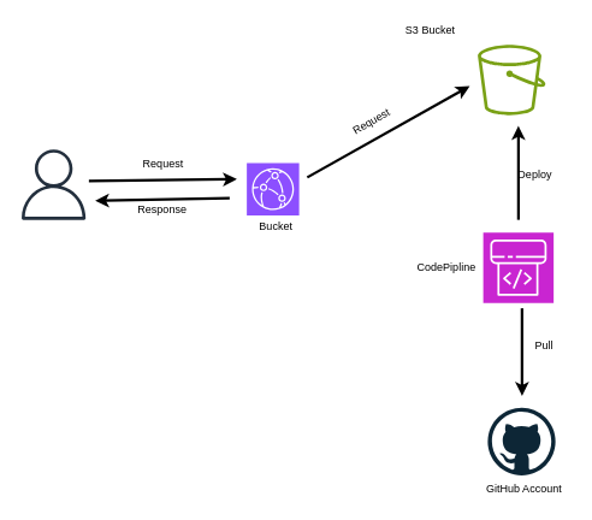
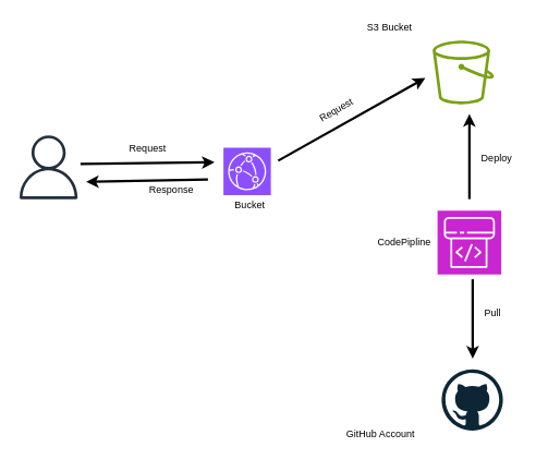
  <mxCell id="0" />
  <mxCell id="1" parent="0" />
  <mxCell id="2" value="" style="sketch=0;points=[[0,0,0],[0.25,0,0],[0.5,0,0],[0.75,0,0],[1,0,0],[0,1,0],[0.25,1,0],[0.5,1,0],[0.75,1,0],[1,1,0],[0,0.25,0],[0,0.5,0],[0,0.75,0],[1,0.25,0],[1,0.5,0],[1,0.75,0]];outlineConnect=0;fontColor=#232F3E;fillColor=#8C4FFF;strokeColor=#ffffff;dashed=0;verticalLabelPosition=bottom;verticalAlign=top;align=center;html=1;fontSize=12;fontStyle=0;aspect=fixed;shape=mxgraph.aws4.resourceIcon;resIcon=mxgraph.aws4.cloudfront;" vertex="1" parent="1"><mxGeometry x="273" y="180" width="58" height="58" as="geometry" /></mxCell>
  <mxCell id="3" value="" style="sketch=0;outlineConnect=0;fontColor=#232F3E;gradientColor=none;fillColor=#7AA116;strokeColor=none;dashed=0;verticalLabelPosition=bottom;verticalAlign=top;align=center;html=1;fontSize=12;fontStyle=0;aspect=fixed;pointerEvents=1;shape=mxgraph.aws4.bucket;" vertex="1" parent="1"><mxGeometry x="529" y="49" width="75" height="78" as="geometry" /></mxCell>
  <mxCell id="4" value="" style="sketch=0;points=[[0,0,0],[0.25,0,0],[0.5,0,0],[0.75,0,0],[1,0,0],[0,1,0],[0.25,1,0],[0.5,1,0],[0.75,1,0],[1,1,0],[0,0.25,0],[0,0.5,0],[0,0.75,0],[1,0.25,0],[1,0.5,0],[1,0.75,0]];outlineConnect=0;fontColor=#232F3E;fillColor=#C925D1;strokeColor=#ffffff;dashed=0;verticalLabelPosition=bottom;verticalAlign=top;align=center;html=1;fontSize=12;fontStyle=0;aspect=fixed;shape=mxgraph.aws4.resourceIcon;resIcon=mxgraph.aws4.codepipeline;" vertex="1" parent="1"><mxGeometry x="535" y="257" width="78" height="78" as="geometry" /></mxCell>
  <mxCell id="5" value="" style="dashed=0;outlineConnect=0;html=1;align=center;labelPosition=center;verticalLabelPosition=bottom;verticalAlign=top;shape=mxgraph.weblogos.github" vertex="1" parent="1"><mxGeometry x="540" y="451" width="75" height="75" as="geometry" /></mxCell>
  <mxCell id="6" value="" style="sketch=0;outlineConnect=0;fontColor=#232F3E;gradientColor=none;fillColor=#232F3D;strokeColor=none;dashed=0;verticalLabelPosition=bottom;verticalAlign=top;align=center;html=1;fontSize=12;fontStyle=0;aspect=fixed;pointerEvents=1;shape=mxgraph.aws4.user;" vertex="1" parent="1"><mxGeometry x="20" y="165" width="78" height="78" as="geometry" /></mxCell>
  <mxCell id="7" value="" style="endArrow=classic;html=1;rounded=0;strokeWidth=3;" edge="1" parent="1"><mxGeometry width="50" height="50" relative="1" as="geometry"><mxPoint x="98" y="200" as="sourcePoint" /><mxPoint x="262" y="198" as="targetPoint" /></mxGeometry></mxCell>
  <mxCell id="8" value="" style="endArrow=classic;html=1;rounded=0;strokeWidth=3;" edge="1" parent="1"><mxGeometry width="50" height="50" relative="1" as="geometry"><mxPoint x="254" y="219" as="sourcePoint" /><mxPoint x="105" y="222" as="targetPoint" /></mxGeometry></mxCell>
  <mxCell id="9" value="" style="endArrow=classic;html=1;rounded=0;strokeWidth=3;" edge="1" parent="1"><mxGeometry width="50" height="50" relative="1" as="geometry"><mxPoint x="340" y="196" as="sourcePoint" /><mxPoint x="520" y="95" as="targetPoint" /></mxGeometry></mxCell>
  <mxCell id="10" value="" style="endArrow=classic;html=1;rounded=0;strokeWidth=3;" edge="1" parent="1"><mxGeometry width="50" height="50" relative="1" as="geometry"><mxPoint x="574" y="243" as="sourcePoint" /><mxPoint x="574" y="139" as="targetPoint" /></mxGeometry></mxCell>
  <mxCell id="11" value="" style="endArrow=classic;html=1;rounded=0;strokeWidth=3;" edge="1" parent="1"><mxGeometry width="50" height="50" relative="1" as="geometry"><mxPoint x="578" y="341" as="sourcePoint" /><mxPoint x="578" y="438" as="targetPoint" /></mxGeometry></mxCell>
  <mxCell id="12" value="Bucket" style="text;html=1;align=center;verticalAlign=middle;resizable=0;points=[];autosize=1;strokeColor=none;fillColor=none;" vertex="1" parent="1"><mxGeometry x="266" y="238" width="77" height="26" as="geometry" /></mxCell>
  <mxCell id="13" value="S3 Bucket" style="text;html=1;align=center;verticalAlign=middle;resizable=0;points=[];autosize=1;strokeColor=none;fillColor=none;" vertex="1" parent="1"><mxGeometry x="439" y="20" width="73" height="26" as="geometry" /></mxCell>
  <mxCell id="14" value="Request" style="text;html=1;align=center;verticalAlign=middle;resizable=0;points=[];autosize=1;strokeColor=none;fillColor=none;" vertex="1" parent="1"><mxGeometry x="148" y="168" width="63" height="26" as="geometry" /></mxCell>
  <mxCell id="15" value="Request" style="text;html=1;align=center;verticalAlign=middle;resizable=0;points=[];autosize=1;strokeColor=none;fillColor=none;rotation=-30;" vertex="1" parent="1"><mxGeometry x="379" y="122" width="63" height="26" as="geometry" /></mxCell>
- <mxCell id="16" value="Response" style="text;html=1;align=center;verticalAlign=middle;resizable=0;points=[];autosize=1;strokeColor=none;fillColor=none;" vertex="1" parent="1"><mxGeometry x="143" y="219" width="72" height="26" as="geometry" /></mxCell>
+ <mxCell id="16" value="Response" style="text;html=1;align=center;verticalAlign=middle;resizable=0;points=[];autosize=1;strokeColor=none;fillColor=none;" vertex="1" parent="1"><mxGeometry x="173" y="219" width="72" height="26" as="geometry" /></mxCell>
  <mxCell id="17" value="Pull" style="text;html=1;align=center;verticalAlign=middle;resizable=0;points=[];autosize=1;strokeColor=none;fillColor=none;" vertex="1" parent="1"><mxGeometry x="583" y="369" width="38" height="26" as="geometry" /></mxCell>
  <mxCell id="18" value="CodePipline" style="text;html=1;align=center;verticalAlign=middle;resizable=0;points=[];autosize=1;strokeColor=none;fillColor=none;" vertex="1" parent="1"><mxGeometry x="452" y="283" width="83" height="26" as="geometry" /></mxCell>
- <mxCell id="19" value="GitHub Account" style="text;html=1;align=center;verticalAlign=middle;resizable=0;points=[];autosize=1;strokeColor=none;fillColor=none;" vertex="1" parent="1"><mxGeometry x="529" y="528" width="101" height="26" as="geometry" /></mxCell>
- <mxCell id="20" value="Deploy" style="text;html=1;align=center;verticalAlign=middle;resizable=0;points=[];autosize=1;strokeColor=none;fillColor=none;" vertex="1" parent="1"><mxGeometry x="564" y="180" width="55" height="26" as="geometry" /></mxCell>
+ <mxCell id="19" value="GitHub Account" style="text;html=1;align=center;verticalAlign=middle;resizable=0;points=[];autosize=1;strokeColor=none;fillColor=none;" vertex="1" parent="1"><mxGeometry x="414" y="518" width="101" height="26" as="geometry" /></mxCell>
+ <mxCell id="20" value="Deploy" style="text;html=1;align=center;verticalAlign=middle;resizable=0;points=[];autosize=1;strokeColor=none;fillColor=none;" vertex="1" parent="1"><mxGeometry x="579" y="180" width="55" height="26" as="geometry" /></mxCell>
